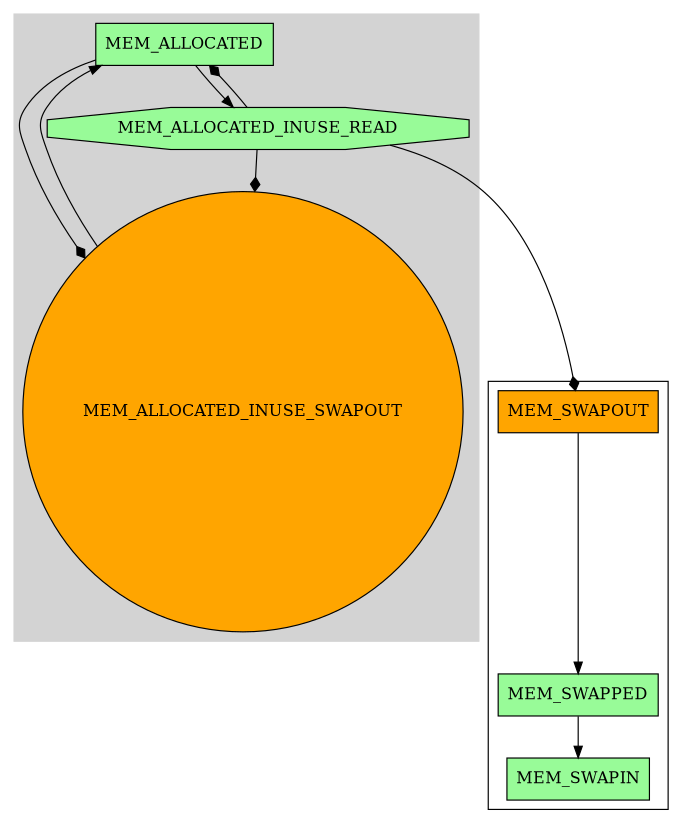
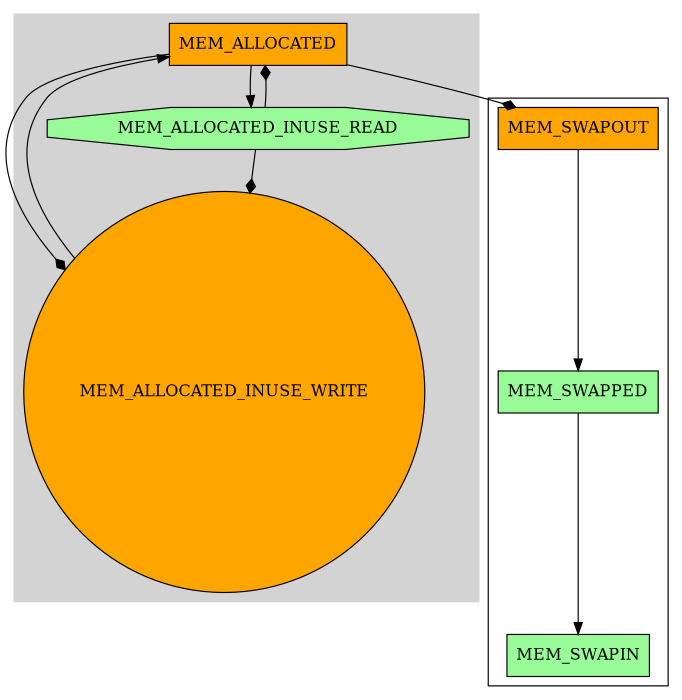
  digraph {
    rankdir=TD
    node [fillcolor=orange shape=box style=filled]
    edge [arrowhead=diamond]
-   MEM_ALLOCATED [fillcolor=palegreen]
-   MEM_ALLOCATED_INUSE_WRITE [shape=circle label=MEM_ALLOCATED_INUSE_SWAPOUT]
+   MEM_ALLOCATED
+   MEM_ALLOCATED_INUSE_WRITE [shape=circle]
    MEM_ALLOCATED_INUSE_READ [fillcolor=palegreen shape=octagon]
    MEM_SWAPPED [fillcolor=palegreen]
    MEM_SWAPOUT
    MEM_SWAPIN [fillcolor=palegreen]
    subgraph cluster_1 {
      color=lightgray
      style=filled
      MEM_ALLOCATED
      MEM_ALLOCATED_INUSE_WRITE
      MEM_ALLOCATED_INUSE_READ
    }
    subgraph cluster_2 {
      MEM_SWAPPED
      MEM_SWAPOUT
      MEM_SWAPIN
    }
    MEM_ALLOCATED -> MEM_ALLOCATED_INUSE_WRITE
    MEM_ALLOCATED -> MEM_ALLOCATED_INUSE_READ [arrowhead=normal]
-   MEM_ALLOCATED_INUSE_READ -> MEM_SWAPOUT
+   MEM_ALLOCATED -> MEM_SWAPOUT
    MEM_ALLOCATED_INUSE_WRITE -> MEM_ALLOCATED [arrowhead=normal]
    MEM_ALLOCATED_INUSE_READ -> MEM_ALLOCATED
    MEM_ALLOCATED_INUSE_READ -> MEM_ALLOCATED_INUSE_WRITE
    MEM_SWAPPED -> MEM_SWAPIN [arrowhead=normal]
    MEM_SWAPOUT -> MEM_SWAPPED [arrowhead=normal]
  }
